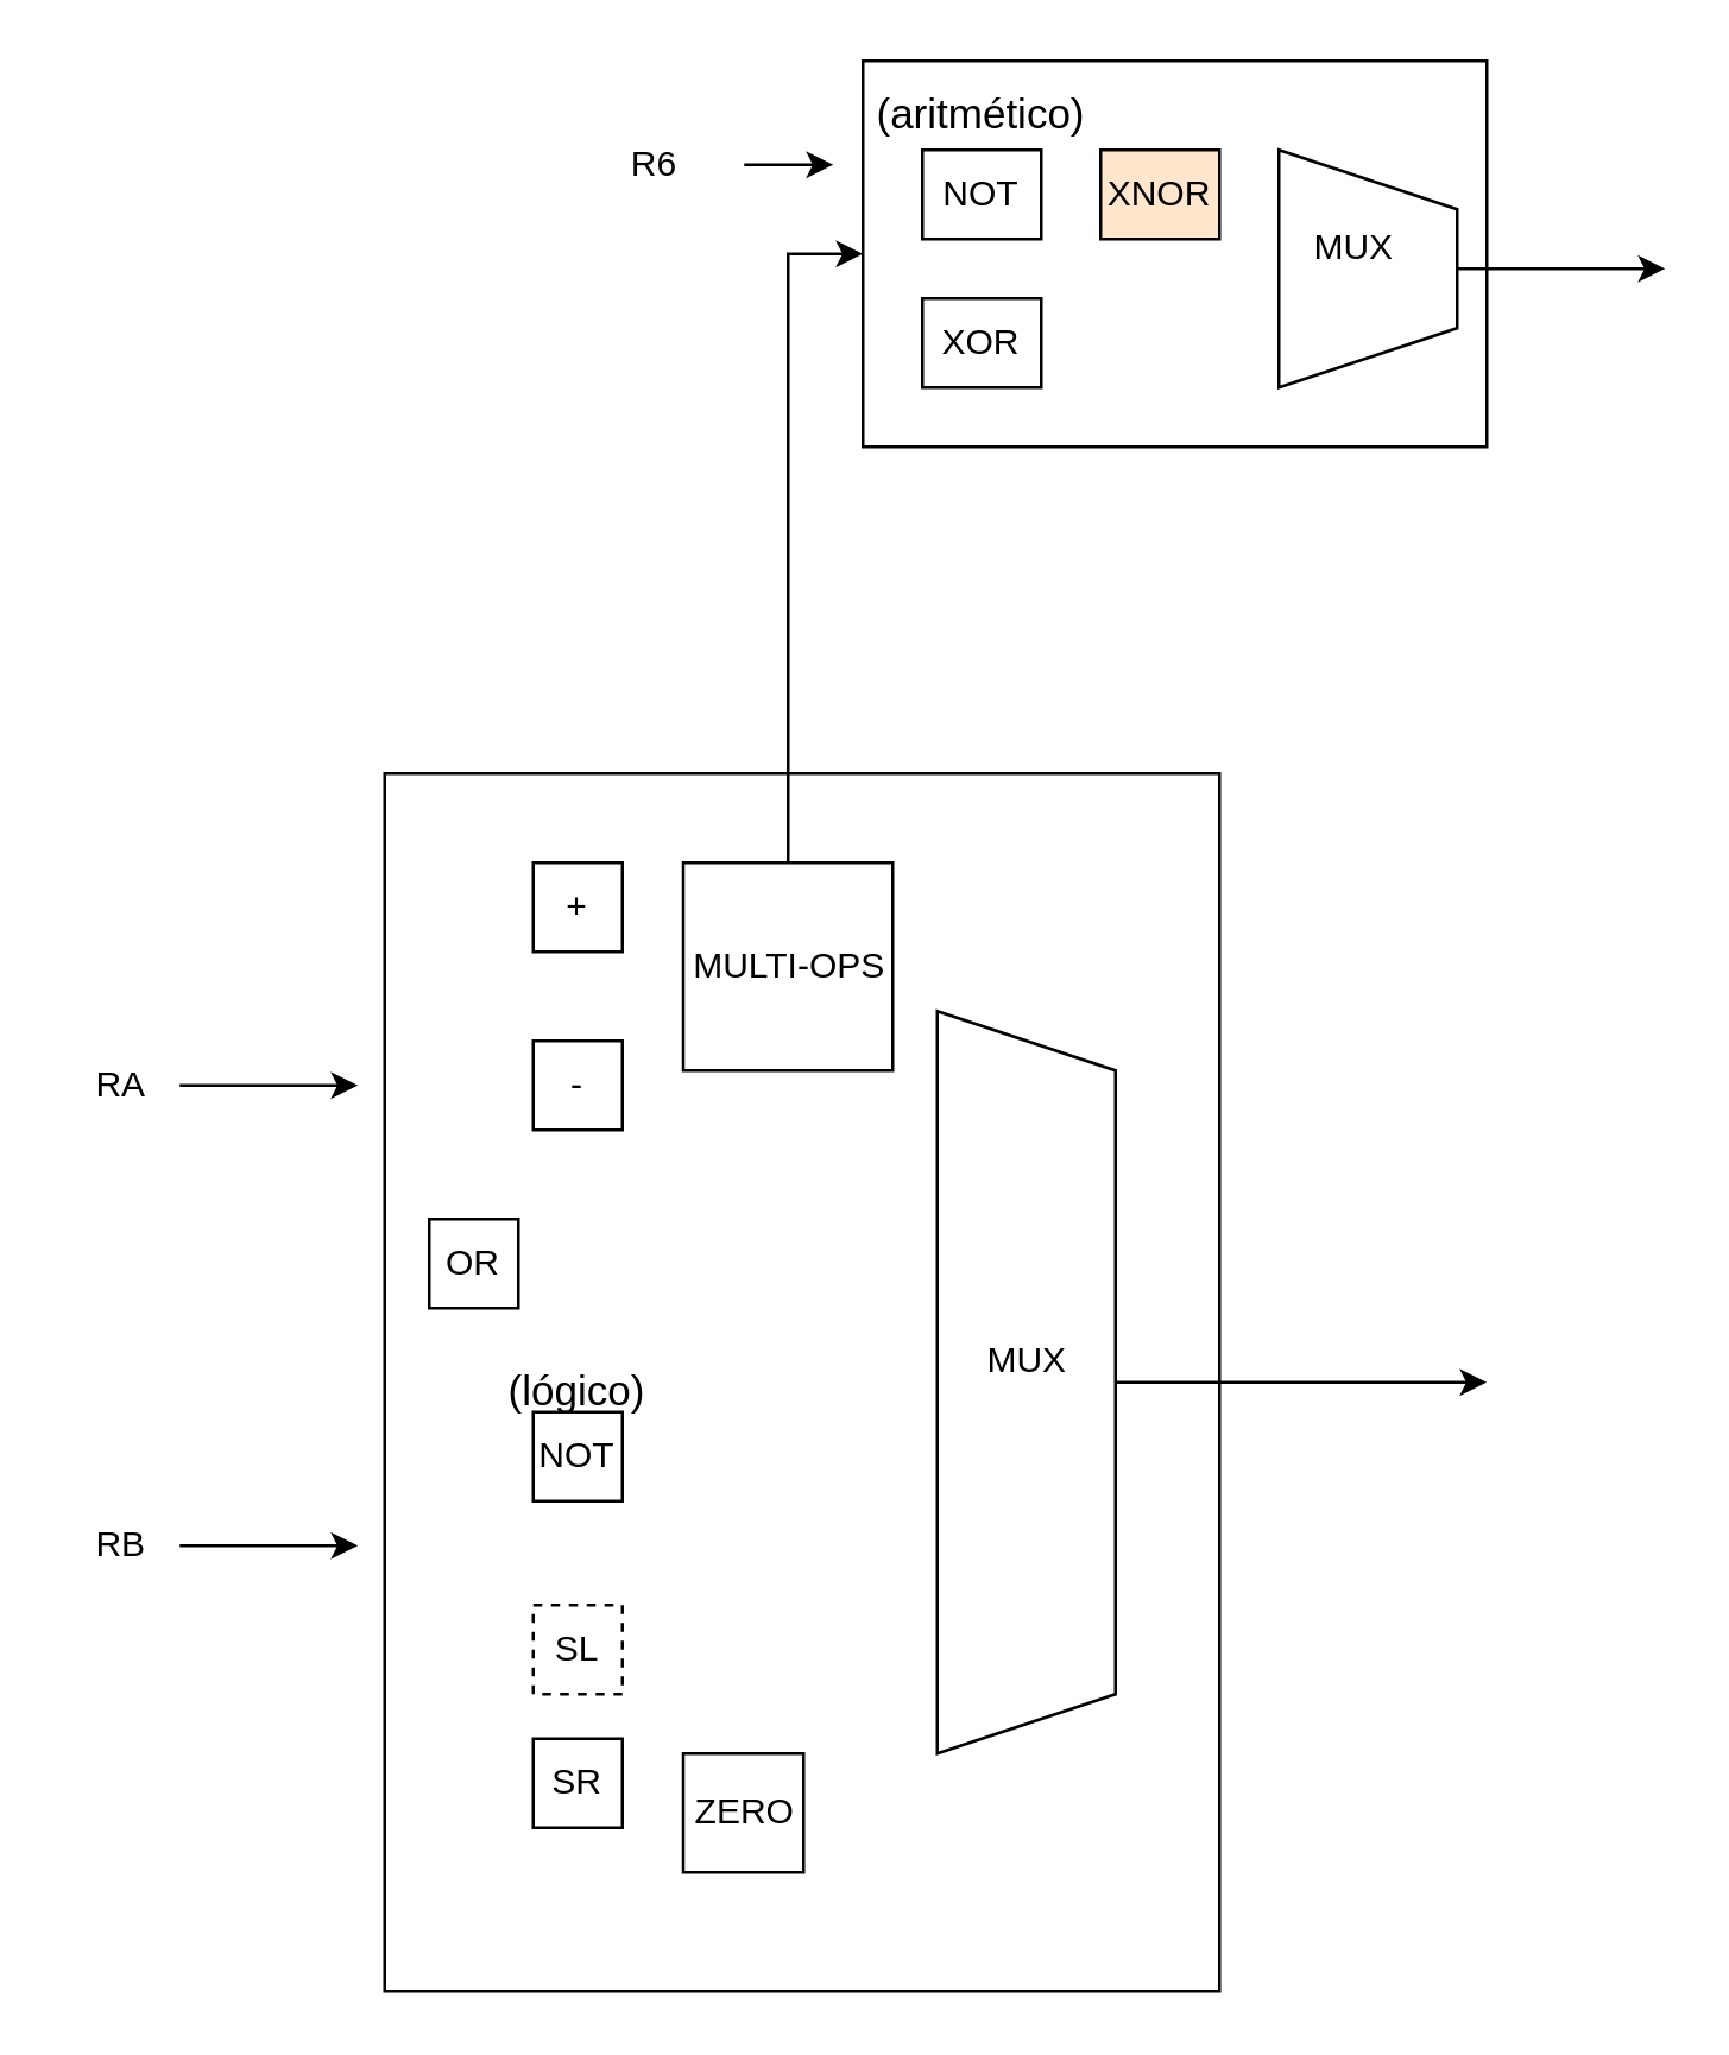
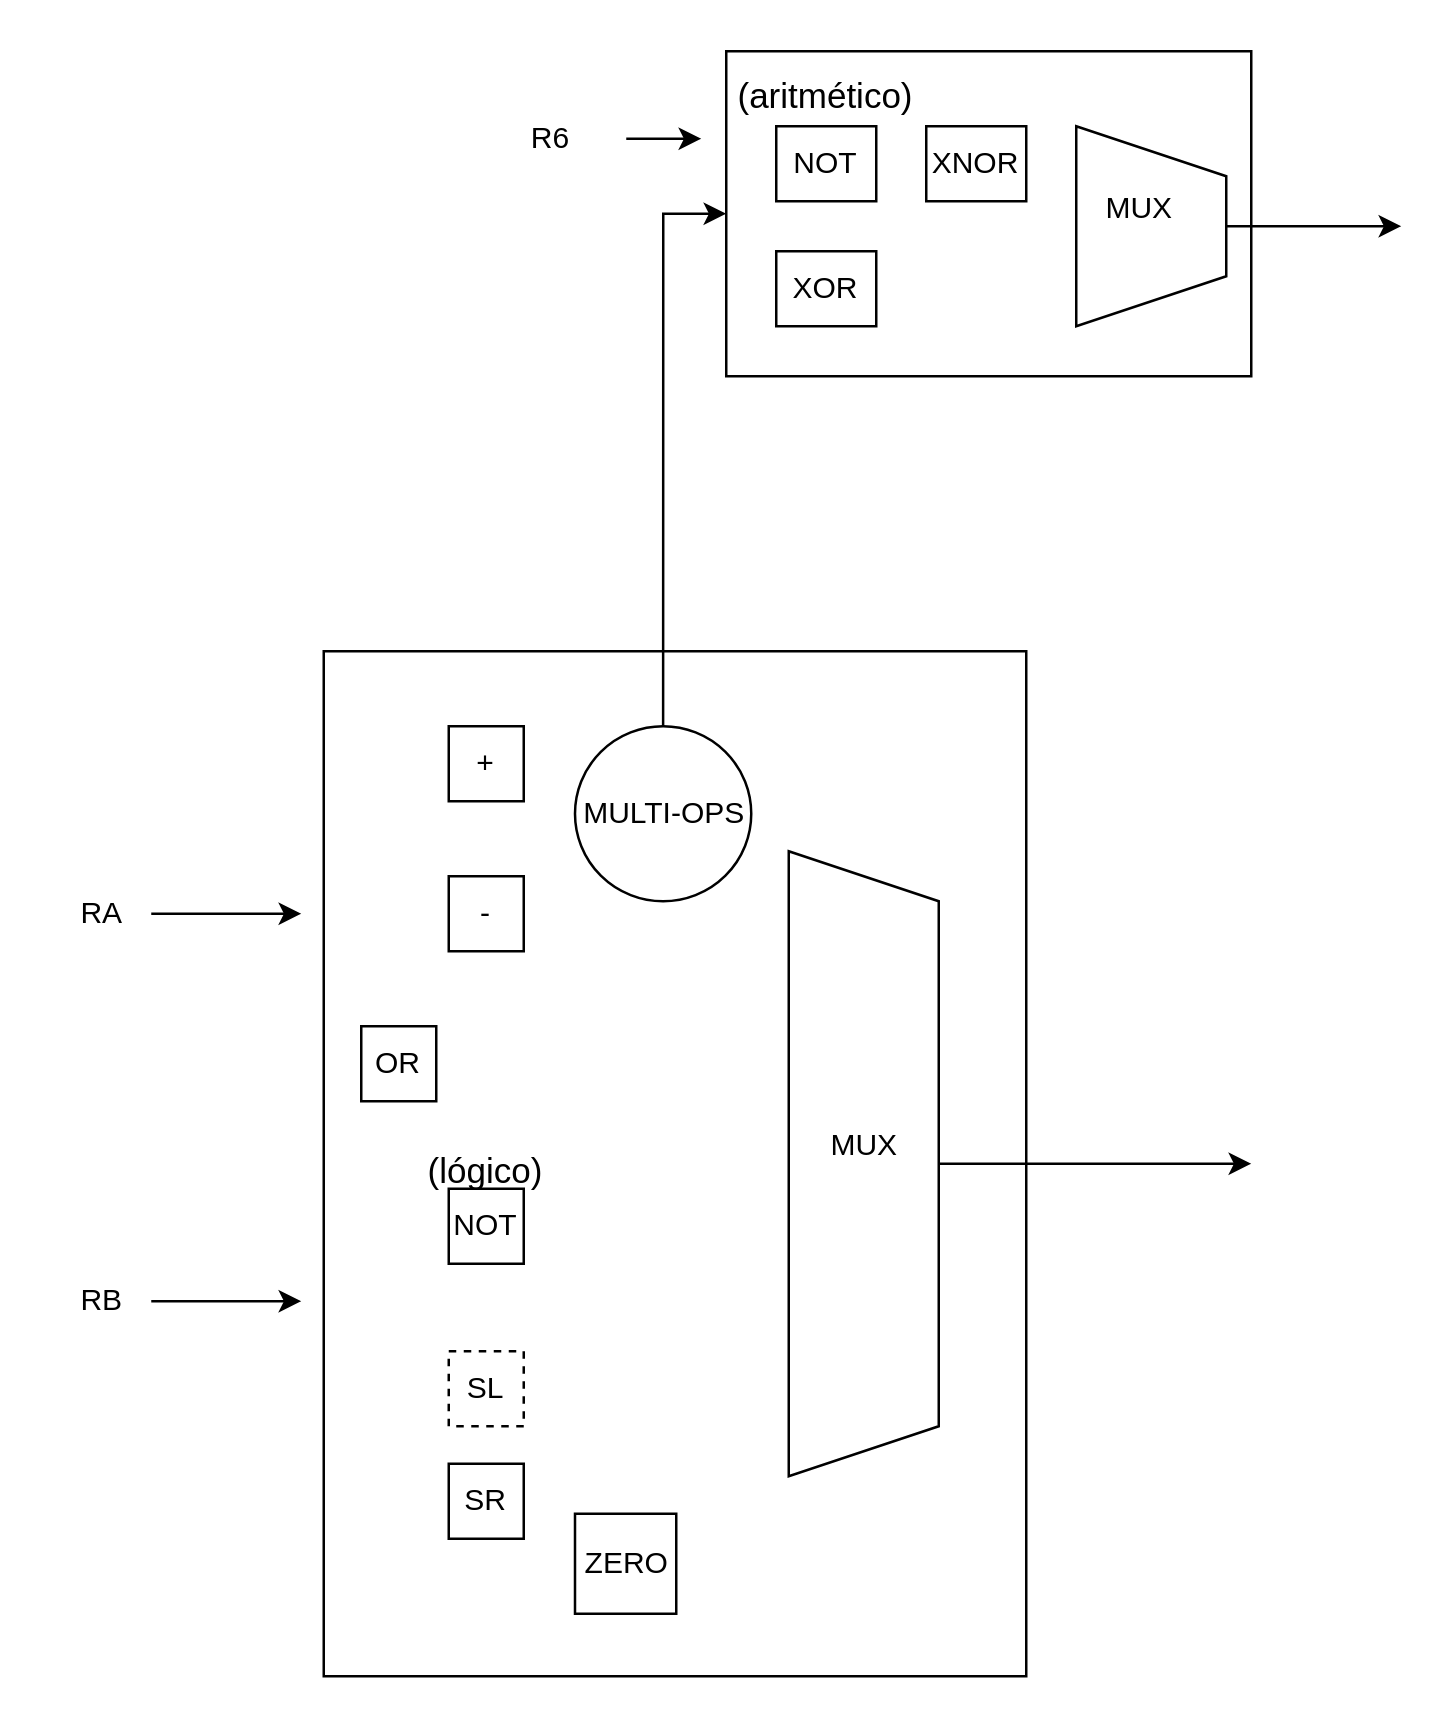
  <mxCell id="0" />
  <mxCell id="1" parent="0" />
  <mxCell id="2" value="" style="whiteSpace=wrap;html=1;" parent="1" vertex="1"><mxGeometry x="129" y="260" width="281" height="410" as="geometry" /></mxCell>
  <mxCell id="3" value="+" style="whiteSpace=wrap;html=1;" parent="1" vertex="1"><mxGeometry x="179" y="290" width="30" height="30" as="geometry" /></mxCell>
  <mxCell id="4" value="NOT" style="whiteSpace=wrap;html=1;" parent="1" vertex="1"><mxGeometry x="179" y="475" width="30" height="30" as="geometry" /></mxCell>
  <mxCell id="5" value="OR" style="whiteSpace=wrap;html=1;" parent="1" vertex="1"><mxGeometry x="144" y="410" width="30" height="30" as="geometry" /></mxCell>
  <mxCell id="6" value="-" style="whiteSpace=wrap;html=1;" parent="1" vertex="1"><mxGeometry x="179" y="350" width="30" height="30" as="geometry" /></mxCell>
  <mxCell id="7" value="SL" style="whiteSpace=wrap;html=1;dashed=1;" parent="1" vertex="1"><mxGeometry x="179" y="540" width="30" height="30" as="geometry" /></mxCell>
  <mxCell id="8" value="SR" style="whiteSpace=wrap;html=1;" parent="1" vertex="1"><mxGeometry x="179" y="585" width="30" height="30" as="geometry" /></mxCell>
  <mxCell id="9" style="edgeStyle=orthogonalEdgeStyle;rounded=0;orthogonalLoop=1;jettySize=auto;html=1;exitX=0.5;exitY=0;exitDx=0;exitDy=0;" edge="1" parent="1" source="10"><mxGeometry relative="1" as="geometry"><mxPoint x="500" y="465" as="targetPoint" /></mxGeometry></mxCell>
  <mxCell id="10" value="" style="shape=trapezoid;perimeter=trapezoidPerimeter;whiteSpace=wrap;html=1;fixedSize=1;rotation=90;" parent="1" vertex="1"><mxGeometry x="220" y="435" width="250" height="60" as="geometry" /></mxCell>
  <mxCell id="11" value="&lt;div&gt;MUX&lt;/div&gt;&lt;div&gt;&lt;br&gt;&lt;/div&gt;" style="text;html=1;align=center;verticalAlign=middle;resizable=0;points=[];autosize=1;strokeColor=none;fillColor=none;" parent="1" vertex="1"><mxGeometry x="320" y="445" width="50" height="40" as="geometry" /></mxCell>
- <mxCell id="12" value="ZERO" style="whiteSpace=wrap;html=1;" parent="1" vertex="1"><mxGeometry x="229.5" y="590" width="40.5" height="40" as="geometry" /></mxCell>
+ <mxCell id="12" value="ZERO" style="whiteSpace=wrap;html=1;" parent="1" vertex="1"><mxGeometry x="229.5" y="605" width="40.5" height="40" as="geometry" /></mxCell>
  <mxCell id="13" style="edgeStyle=orthogonalEdgeStyle;rounded=0;orthogonalLoop=1;jettySize=auto;html=1;" edge="1" parent="1" source="14"><mxGeometry relative="1" as="geometry"><mxPoint x="120" y="365" as="targetPoint" /></mxGeometry></mxCell>
  <mxCell id="14" value="RA" style="text;html=1;align=center;verticalAlign=middle;resizable=0;points=[];autosize=1;strokeColor=none;fillColor=none;" parent="1" vertex="1"><mxGeometry x="20" y="350" width="40" height="30" as="geometry" /></mxCell>
  <mxCell id="15" style="edgeStyle=orthogonalEdgeStyle;rounded=0;orthogonalLoop=1;jettySize=auto;html=1;" edge="1" parent="1" source="16"><mxGeometry relative="1" as="geometry"><mxPoint x="120" y="520" as="targetPoint" /></mxGeometry></mxCell>
  <mxCell id="16" value="RB" style="text;html=1;align=center;verticalAlign=middle;resizable=0;points=[];autosize=1;strokeColor=none;fillColor=none;" parent="1" vertex="1"><mxGeometry x="20" y="505" width="40" height="30" as="geometry" /></mxCell>
  <mxCell id="17" style="edgeStyle=orthogonalEdgeStyle;rounded=0;orthogonalLoop=1;jettySize=auto;html=1;entryX=0;entryY=0.5;entryDx=0;entryDy=0;" edge="1" parent="1" source="18" target="19"><mxGeometry relative="1" as="geometry"><mxPoint x="230" y="150" as="targetPoint" /></mxGeometry></mxCell>
- <mxCell id="18" value="MULTI-OPS" style="rounded=0;whiteSpace=wrap;html=1;" vertex="1" parent="1"><mxGeometry x="229.5" y="290" width="70.5" height="70" as="geometry" /></mxCell>
+ <mxCell id="18" value="MULTI-OPS" style="ellipse;whiteSpace=wrap;html=1;" vertex="1" parent="1"><mxGeometry x="229.5" y="290" width="70.5" height="70" as="geometry" /></mxCell>
  <mxCell id="19" value="" style="rounded=0;whiteSpace=wrap;html=1;" vertex="1" parent="1"><mxGeometry x="290" y="20" width="210" height="130" as="geometry" /></mxCell>
  <mxCell id="20" value="&lt;div&gt;XOR&lt;/div&gt;" style="whiteSpace=wrap;html=1;" vertex="1" parent="1"><mxGeometry x="310" y="100" width="40" height="30" as="geometry" /></mxCell>
- <mxCell id="21" value="XNOR" style="whiteSpace=wrap;html=1;fillColor=#ffe6cc;" vertex="1" parent="1"><mxGeometry x="370" y="50" width="40" height="30" as="geometry" /></mxCell>
+ <mxCell id="21" value="XNOR" style="whiteSpace=wrap;html=1;" vertex="1" parent="1"><mxGeometry x="370" y="50" width="40" height="30" as="geometry" /></mxCell>
  <mxCell id="22" value="NOT" style="whiteSpace=wrap;html=1;" vertex="1" parent="1"><mxGeometry x="310" y="50" width="40" height="30" as="geometry" /></mxCell>
  <mxCell id="23" style="edgeStyle=orthogonalEdgeStyle;rounded=0;orthogonalLoop=1;jettySize=auto;html=1;exitX=0.5;exitY=1;exitDx=0;exitDy=0;" edge="1" parent="1" source="22" target="22"><mxGeometry relative="1" as="geometry" /></mxCell>
  <mxCell id="24" style="edgeStyle=orthogonalEdgeStyle;rounded=0;orthogonalLoop=1;jettySize=auto;html=1;" edge="1" parent="1" source="28"><mxGeometry relative="1" as="geometry"><mxPoint x="560" y="90" as="targetPoint" /></mxGeometry></mxCell>
  <mxCell id="25" value="" style="shape=trapezoid;perimeter=trapezoidPerimeter;whiteSpace=wrap;html=1;fixedSize=1;rotation=90;" vertex="1" parent="1"><mxGeometry x="420" y="60" width="80" height="60" as="geometry" /></mxCell>
  <mxCell id="26" style="edgeStyle=orthogonalEdgeStyle;rounded=0;orthogonalLoop=1;jettySize=auto;html=1;" edge="1" parent="1" source="27"><mxGeometry relative="1" as="geometry"><mxPoint x="280" y="55" as="targetPoint" /></mxGeometry></mxCell>
  <mxCell id="27" value="R6" style="text;html=1;align=center;verticalAlign=middle;whiteSpace=wrap;rounded=0;" vertex="1" parent="1"><mxGeometry x="190" y="40" width="60" height="30" as="geometry" /></mxCell>
  <mxCell id="28" value="&lt;div&gt;MUX&lt;/div&gt;&lt;div&gt;&lt;br&gt;&lt;/div&gt;" style="text;html=1;align=center;verticalAlign=middle;resizable=0;points=[];autosize=1;strokeColor=none;fillColor=none;" vertex="1" parent="1"><mxGeometry x="430" y="70" width="50" height="40" as="geometry" /></mxCell>
  <mxCell id="29" value="(lógico)" style="text;html=1;align=center;verticalAlign=middle;whiteSpace=wrap;rounded=0;strokeWidth=2;fontStyle=0;fontSize=14;" vertex="1" parent="1"><mxGeometry x="174" y="450" width="40" height="35" as="geometry" /></mxCell>
  <mxCell id="30" value="(aritmético)" style="text;html=1;align=center;verticalAlign=middle;whiteSpace=wrap;rounded=0;strokeWidth=2;fontStyle=0;fontSize=14;" vertex="1" parent="1"><mxGeometry x="310" y="20" width="40" height="35" as="geometry" /></mxCell>
